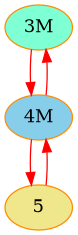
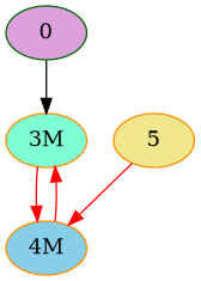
  digraph {
    node [color=darkorange style=filled]
    edge [color=red]
+   0 [color=darkgreen fillcolor=plum]
    "3M" [fillcolor=aquamarine]
    n3 [fillcolor=skyblue label="4M"]
    n4 [fillcolor=khaki label=5]
+   0 -> "3M" [color=""]
    "3M" -> n3
    n3 -> "3M"
-   n3 -> n4
    n4 -> n3
  }
